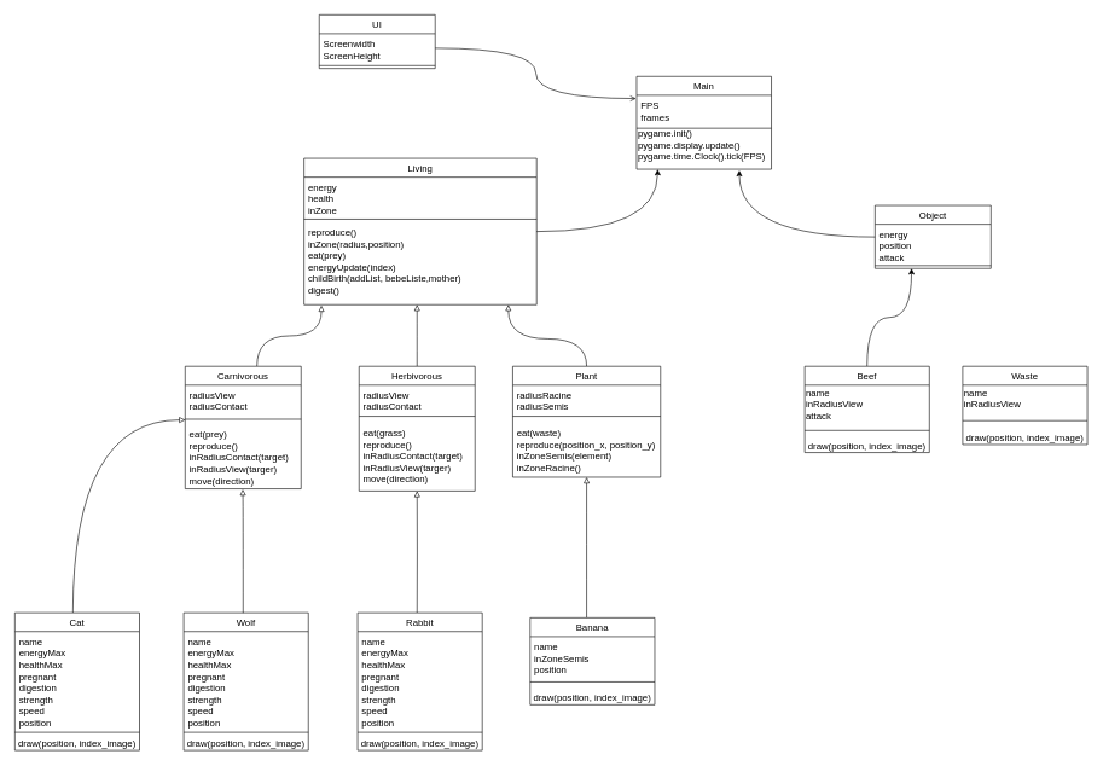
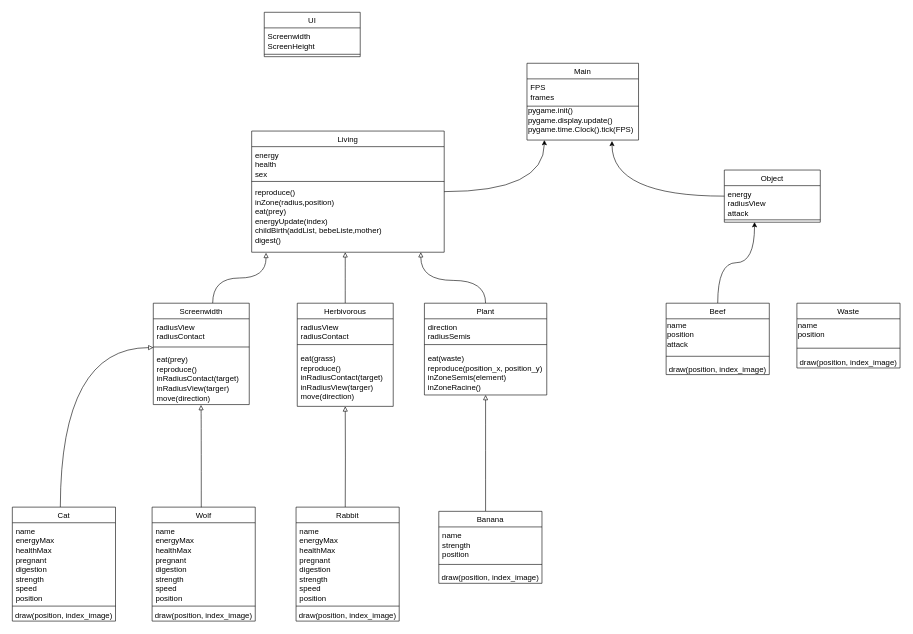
  <mxCell id="0" />
  <mxCell id="1" parent="0" />
  <mxCell id="2" value="" style="edgeStyle=orthogonalEdgeStyle;rounded=0;orthogonalLoop=1;jettySize=auto;fontSize=13;curved=1;fontStyle=0;labelBorderColor=none;" edge="1" parent="1" source="3" target="49"><mxGeometry relative="1" as="geometry"><mxPoint x="943" y="247" as="targetPoint" /><Array as="points"><mxPoint x="907" y="319" /></Array></mxGeometry></mxCell>
  <mxCell id="3" value="Living" style="swimlane;fontStyle=0;align=center;verticalAlign=top;childLayout=stackLayout;horizontal=1;startSize=26;horizontalStack=0;resizeParent=1;resizeParentMax=0;resizeLast=0;collapsible=1;marginBottom=0;rounded=0;labelBorderColor=none;fontSize=13;" parent="1" vertex="1"><mxGeometry x="419" y="218" width="321" height="202" as="geometry" /></mxCell>
- <mxCell id="4" value="energy&#10;health&#10;inZone" style="text;strokeColor=none;fillColor=none;align=left;verticalAlign=top;spacingLeft=4;spacingRight=4;overflow=hidden;rotatable=0;points=[[0,0.5],[1,0.5]];portConstraint=eastwest;rounded=0;fontStyle=0;labelBorderColor=none;fontSize=13;" parent="3" vertex="1"><mxGeometry y="26" width="321" height="54" as="geometry" /></mxCell>
+ <mxCell id="4" value="energy&#10;health&#10;sex" style="text;strokeColor=none;fillColor=none;align=left;verticalAlign=top;spacingLeft=4;spacingRight=4;overflow=hidden;rotatable=0;points=[[0,0.5],[1,0.5]];portConstraint=eastwest;rounded=0;fontStyle=0;labelBorderColor=none;fontSize=13;" parent="3" vertex="1"><mxGeometry y="26" width="321" height="54" as="geometry" /></mxCell>
  <mxCell id="5" value="" style="line;strokeWidth=1;fillColor=none;align=left;verticalAlign=middle;spacingTop=-1;spacingLeft=3;spacingRight=3;rotatable=0;labelPosition=right;points=[];portConstraint=eastwest;rounded=0;fontStyle=0;labelBorderColor=none;fontSize=13;" parent="3" vertex="1"><mxGeometry y="80" width="321" height="8" as="geometry" /></mxCell>
  <mxCell id="6" value="reproduce()&#10;inZone(radius,position)&#10;eat(prey)&#10;energyUpdate(index)&#10;childBirth(addList, bebeListe,mother)&#10;digest()&#10;" style="text;strokeColor=none;fillColor=none;align=left;verticalAlign=top;spacingLeft=4;spacingRight=4;overflow=hidden;rotatable=0;points=[[0,0.5],[1,0.5]];portConstraint=eastwest;rounded=0;fontStyle=0;labelBorderColor=none;fontSize=13;" parent="3" vertex="1"><mxGeometry y="88" width="321" height="114" as="geometry" /></mxCell>
  <mxCell id="7" value="" style="edgeStyle=orthogonalEdgeStyle;rounded=0;orthogonalLoop=1;jettySize=auto;entryX=0.762;entryY=1.03;entryDx=0;entryDy=0;entryPerimeter=0;fontSize=13;curved=1;fontStyle=0;labelBorderColor=none;" edge="1" parent="1" source="8" target="49"><mxGeometry relative="1" as="geometry" /></mxCell>
  <mxCell id="8" value="Object" style="swimlane;fontStyle=0;align=center;verticalAlign=top;childLayout=stackLayout;horizontal=1;startSize=26;horizontalStack=0;resizeParent=1;resizeParentMax=0;resizeLast=0;collapsible=1;marginBottom=0;rounded=0;labelBorderColor=none;fontSize=13;" parent="1" vertex="1"><mxGeometry x="1207" y="283" width="160" height="87" as="geometry" /></mxCell>
- <mxCell id="9" value="energy&#10;position&#10;attack" style="text;strokeColor=none;fillColor=none;align=left;verticalAlign=top;spacingLeft=4;spacingRight=4;overflow=hidden;rotatable=0;points=[[0,0.5],[1,0.5]];portConstraint=eastwest;rounded=0;fontStyle=0;labelBorderColor=none;fontSize=13;" parent="8" vertex="1"><mxGeometry y="26" width="160" height="53" as="geometry" /></mxCell>
+ <mxCell id="9" value="energy&#10;radiusView&#10;attack" style="text;strokeColor=none;fillColor=none;align=left;verticalAlign=top;spacingLeft=4;spacingRight=4;overflow=hidden;rotatable=0;points=[[0,0.5],[1,0.5]];portConstraint=eastwest;rounded=0;fontStyle=0;labelBorderColor=none;fontSize=13;" parent="8" vertex="1"><mxGeometry y="26" width="160" height="53" as="geometry" /></mxCell>
  <mxCell id="10" value="" style="line;strokeWidth=1;fillColor=none;align=left;verticalAlign=middle;spacingTop=-1;spacingLeft=3;spacingRight=3;rotatable=0;labelPosition=right;points=[];portConstraint=eastwest;rounded=0;fontStyle=0;labelBorderColor=none;fontSize=13;" parent="8" vertex="1"><mxGeometry y="79" width="160" height="8" as="geometry" /></mxCell>
  <mxCell id="11" value="" style="edgeStyle=orthogonalEdgeStyle;orthogonalLoop=1;jettySize=auto;rounded=0;endArrow=block;endFill=0;curved=1;fontStyle=0;labelBorderColor=none;fontSize=13;" parent="1" source="12" edge="1"><mxGeometry relative="1" as="geometry"><mxPoint x="443" y="421" as="targetPoint" /><Array as="points"><mxPoint x="354" y="463" /><mxPoint x="443" y="463" /></Array></mxGeometry></mxCell>
- <mxCell id="12" value="Carnivorous" style="swimlane;fontStyle=0;align=center;verticalAlign=top;childLayout=stackLayout;horizontal=1;startSize=26;horizontalStack=0;resizeParent=1;resizeParentMax=0;resizeLast=0;collapsible=1;marginBottom=0;rounded=0;labelBorderColor=none;fontSize=13;" parent="1" vertex="1"><mxGeometry x="255" y="505" width="160" height="169" as="geometry" /></mxCell>
+ <mxCell id="12" value="Screenwidth" style="swimlane;fontStyle=0;align=center;verticalAlign=top;childLayout=stackLayout;horizontal=1;startSize=26;horizontalStack=0;resizeParent=1;resizeParentMax=0;resizeLast=0;collapsible=1;marginBottom=0;rounded=0;labelBorderColor=none;fontSize=13;" parent="1" vertex="1"><mxGeometry x="255" y="505" width="160" height="169" as="geometry" /></mxCell>
  <mxCell id="13" value="radiusView&#10;radiusContact" style="text;strokeColor=none;fillColor=none;align=left;verticalAlign=top;spacingLeft=4;spacingRight=4;overflow=hidden;rotatable=0;points=[[0,0.5],[1,0.5]];portConstraint=eastwest;rounded=0;fontStyle=0;labelBorderColor=none;fontSize=13;" parent="12" vertex="1"><mxGeometry y="26" width="160" height="40" as="geometry" /></mxCell>
  <mxCell id="14" value="" style="line;strokeWidth=1;fillColor=none;align=left;verticalAlign=middle;spacingTop=-1;spacingLeft=3;spacingRight=3;rotatable=0;labelPosition=right;points=[];portConstraint=eastwest;rounded=0;fontStyle=0;labelBorderColor=none;fontSize=13;" parent="12" vertex="1"><mxGeometry y="66" width="160" height="14" as="geometry" /></mxCell>
  <mxCell id="15" value="eat(prey)&#10;reproduce()&#10;inRadiusContact(target)&#10;inRadiusView(targer)&#10;move(direction)" style="text;strokeColor=none;fillColor=none;align=left;verticalAlign=top;spacingLeft=4;spacingRight=4;overflow=hidden;rotatable=0;points=[[0,0.5],[1,0.5]];portConstraint=eastwest;rounded=0;fontStyle=0;labelBorderColor=none;fontSize=13;" parent="12" vertex="1"><mxGeometry y="80" width="160" height="89" as="geometry" /></mxCell>
  <mxCell id="16" value="" style="edgeStyle=orthogonalEdgeStyle;orthogonalLoop=1;jettySize=auto;rounded=0;endArrow=block;endFill=0;curved=1;fontStyle=0;labelBorderColor=none;fontSize=13;" parent="1" source="17" edge="1"><mxGeometry relative="1" as="geometry"><mxPoint x="575" y="420" as="targetPoint" /><Array as="points"><mxPoint x="575" y="460" /><mxPoint x="575" y="460" /></Array></mxGeometry></mxCell>
  <mxCell id="17" value="Herbivorous" style="swimlane;fontStyle=0;align=center;verticalAlign=top;childLayout=stackLayout;horizontal=1;startSize=26;horizontalStack=0;resizeParent=1;resizeParentMax=0;resizeLast=0;collapsible=1;marginBottom=0;rounded=0;labelBorderColor=none;fontSize=13;" parent="1" vertex="1"><mxGeometry x="495" y="505" width="160" height="172" as="geometry" /></mxCell>
  <mxCell id="18" value="radiusView&#10;radiusContact" style="text;strokeColor=none;fillColor=none;align=left;verticalAlign=top;spacingLeft=4;spacingRight=4;overflow=hidden;rotatable=0;points=[[0,0.5],[1,0.5]];portConstraint=eastwest;rounded=0;fontStyle=0;labelBorderColor=none;fontSize=13;" parent="17" vertex="1"><mxGeometry y="26" width="160" height="34" as="geometry" /></mxCell>
  <mxCell id="19" value="" style="line;strokeWidth=1;fillColor=none;align=left;verticalAlign=middle;spacingTop=-1;spacingLeft=3;spacingRight=3;rotatable=0;labelPosition=right;points=[];portConstraint=eastwest;rounded=0;fontStyle=0;labelBorderColor=none;fontSize=13;" parent="17" vertex="1"><mxGeometry y="60" width="160" height="18" as="geometry" /></mxCell>
  <mxCell id="20" value="eat(grass)&#10;reproduce()&#10;inRadiusContact(target)&#10;inRadiusView(targer)&#10;move(direction)" style="text;strokeColor=none;fillColor=none;align=left;verticalAlign=top;spacingLeft=4;spacingRight=4;overflow=hidden;rotatable=0;points=[[0,0.5],[1,0.5]];portConstraint=eastwest;rounded=0;fontStyle=0;labelBorderColor=none;fontSize=13;" parent="17" vertex="1"><mxGeometry y="78" width="160" height="94" as="geometry" /></mxCell>
  <mxCell id="21" value="" style="edgeStyle=orthogonalEdgeStyle;orthogonalLoop=1;jettySize=auto;rounded=0;endArrow=block;endFill=0;curved=1;fontStyle=0;labelBorderColor=none;fontSize=13;" parent="1" source="22" edge="1"><mxGeometry relative="1" as="geometry"><mxPoint x="701" y="420" as="targetPoint" /><Array as="points"><mxPoint x="809" y="467" /><mxPoint x="701" y="467" /></Array></mxGeometry></mxCell>
  <mxCell id="22" value="Plant" style="swimlane;fontStyle=0;align=center;verticalAlign=top;childLayout=stackLayout;horizontal=1;startSize=26;horizontalStack=0;resizeParent=1;resizeParentMax=0;resizeLast=0;collapsible=1;marginBottom=0;rounded=0;labelBorderColor=none;fontSize=13;" parent="1" vertex="1"><mxGeometry x="707" y="505" width="204" height="153" as="geometry" /></mxCell>
- <mxCell id="23" value="radiusRacine&#10;radiusSemis" style="text;strokeColor=none;fillColor=none;align=left;verticalAlign=top;spacingLeft=4;spacingRight=4;overflow=hidden;rotatable=0;points=[[0,0.5],[1,0.5]];portConstraint=eastwest;rounded=0;fontStyle=0;labelBorderColor=none;fontSize=13;" parent="22" vertex="1"><mxGeometry y="26" width="204" height="34" as="geometry" /></mxCell>
+ <mxCell id="23" value="direction&#10;radiusSemis" style="text;strokeColor=none;fillColor=none;align=left;verticalAlign=top;spacingLeft=4;spacingRight=4;overflow=hidden;rotatable=0;points=[[0,0.5],[1,0.5]];portConstraint=eastwest;rounded=0;fontStyle=0;labelBorderColor=none;fontSize=13;" parent="22" vertex="1"><mxGeometry y="26" width="204" height="34" as="geometry" /></mxCell>
  <mxCell id="24" value="" style="line;strokeWidth=1;fillColor=none;align=left;verticalAlign=middle;spacingTop=-1;spacingLeft=3;spacingRight=3;rotatable=0;labelPosition=right;points=[];portConstraint=eastwest;rounded=0;fontStyle=0;labelBorderColor=none;fontSize=13;" parent="22" vertex="1"><mxGeometry y="60" width="204" height="18" as="geometry" /></mxCell>
  <mxCell id="25" value="eat(waste)&#10;reproduce(position_x, position_y)&#10;inZoneSemis(element)&#10;inZoneRacine()" style="text;strokeColor=none;fillColor=none;align=left;verticalAlign=top;spacingLeft=4;spacingRight=4;overflow=hidden;rotatable=0;points=[[0,0.5],[1,0.5]];portConstraint=eastwest;rounded=0;fontStyle=0;labelBorderColor=none;fontSize=13;" parent="22" vertex="1"><mxGeometry y="78" width="204" height="75" as="geometry" /></mxCell>
  <mxCell id="26" value="" style="edgeStyle=orthogonalEdgeStyle;rounded=0;orthogonalLoop=1;jettySize=auto;fontSize=13;entryX=0.315;entryY=0.986;entryDx=0;entryDy=0;entryPerimeter=0;curved=1;fontStyle=0;labelBorderColor=none;" edge="1" parent="1" source="27" target="10"><mxGeometry relative="1" as="geometry" /></mxCell>
  <mxCell id="27" value="Beef" style="swimlane;fontStyle=0;align=center;verticalAlign=top;childLayout=stackLayout;horizontal=1;startSize=26;horizontalStack=0;resizeParent=1;resizeParentMax=0;resizeLast=0;collapsible=1;marginBottom=0;rounded=0;labelBorderColor=none;fontSize=13;" parent="1" vertex="1"><mxGeometry x="1110" y="505" width="172" height="119" as="geometry"><mxRectangle x="1220" y="580" width="70" height="26" as="alternateBounds" /></mxGeometry></mxCell>
- <mxCell id="28" value="name&#10;inRadiusView&#10;attack" style="text;align=left;verticalAlign=middle;resizable=0;points=[];autosize=1;strokeColor=none;fillColor=none;rounded=0;fontStyle=0;labelBorderColor=none;fontSize=13;" parent="27" vertex="1"><mxGeometry y="26" width="172" height="52" as="geometry" /></mxCell>
+ <mxCell id="28" value="name&#10;position&#10;attack" style="text;align=left;verticalAlign=middle;resizable=0;points=[];autosize=1;strokeColor=none;fillColor=none;rounded=0;fontStyle=0;labelBorderColor=none;fontSize=13;" parent="27" vertex="1"><mxGeometry y="26" width="172" height="52" as="geometry" /></mxCell>
  <mxCell id="29" value="" style="line;strokeWidth=1;fillColor=none;align=left;verticalAlign=middle;spacingTop=-1;spacingLeft=3;spacingRight=3;rotatable=0;labelPosition=right;points=[];portConstraint=eastwest;rounded=0;spacing=1;fontSize=13;fontStyle=0;labelBorderColor=none;" parent="27" vertex="1"><mxGeometry y="78" width="172" height="21" as="geometry" /></mxCell>
  <mxCell id="30" value="draw(position, index_image)" style="text;align=center;verticalAlign=middle;resizable=0;points=[];autosize=1;strokeColor=none;rounded=0;fontStyle=0;labelBorderColor=none;fontSize=13;" parent="27" vertex="1"><mxGeometry y="99" width="172" height="20" as="geometry" /></mxCell>
  <mxCell id="31" value="Waste" style="swimlane;fontStyle=0;align=center;verticalAlign=top;childLayout=stackLayout;horizontal=1;startSize=26;horizontalStack=0;resizeParent=1;resizeParentMax=0;resizeLast=0;collapsible=1;marginBottom=0;rounded=0;labelBorderColor=none;fontSize=13;" parent="1" vertex="1"><mxGeometry x="1328" y="505" width="172" height="108" as="geometry" /></mxCell>
- <mxCell id="32" value="name&#10;inRadiusView" style="text;align=left;verticalAlign=middle;resizable=0;points=[];autosize=1;strokeColor=none;fillColor=none;rounded=0;fontStyle=0;labelBorderColor=none;fontSize=13;" parent="31" vertex="1"><mxGeometry y="26" width="172" height="36" as="geometry" /></mxCell>
+ <mxCell id="32" value="name&#10;position" style="text;align=left;verticalAlign=middle;resizable=0;points=[];autosize=1;strokeColor=none;fillColor=none;rounded=0;fontStyle=0;labelBorderColor=none;fontSize=13;" parent="31" vertex="1"><mxGeometry y="26" width="172" height="36" as="geometry" /></mxCell>
  <mxCell id="33" value="" style="line;strokeWidth=1;fillColor=none;align=left;verticalAlign=middle;spacingTop=-1;spacingLeft=3;spacingRight=3;rotatable=0;labelPosition=right;points=[];portConstraint=eastwest;rounded=0;fontStyle=0;labelBorderColor=none;fontSize=13;" parent="31" vertex="1"><mxGeometry y="62" width="172" height="26" as="geometry" /></mxCell>
  <mxCell id="34" value="draw(position, index_image)" style="text;align=center;verticalAlign=middle;resizable=0;points=[];autosize=1;strokeColor=none;rounded=0;fontStyle=0;labelBorderColor=none;fontSize=13;" parent="31" vertex="1"><mxGeometry y="88" width="172" height="20" as="geometry" /></mxCell>
  <mxCell id="35" value="" style="edgeStyle=orthogonalEdgeStyle;orthogonalLoop=1;jettySize=auto;entryX=0.497;entryY=1.008;entryDx=0;entryDy=0;entryPerimeter=0;rounded=0;endArrow=block;endFill=0;curved=1;fontStyle=0;labelBorderColor=none;fontSize=13;" parent="1" target="15" edge="1"><mxGeometry relative="1" as="geometry"><Array as="points"><mxPoint x="335" y="698" /><mxPoint x="335" y="698" /></Array><mxPoint x="335" y="855" as="sourcePoint" /></mxGeometry></mxCell>
  <mxCell id="36" value="Wolf" style="swimlane;fontStyle=0;align=center;verticalAlign=top;childLayout=stackLayout;horizontal=1;startSize=26;horizontalStack=0;resizeParent=1;resizeParentMax=0;resizeLast=0;collapsible=1;marginBottom=0;rounded=0;labelBorderColor=none;fontSize=13;" parent="1" vertex="1"><mxGeometry x="253" y="845" width="172" height="190" as="geometry"><mxRectangle x="330" y="800" width="60" height="26" as="alternateBounds" /></mxGeometry></mxCell>
  <mxCell id="37" value="name&#10;energyMax&#10;healthMax&#10;pregnant&#10;digestion&#10;strength&#10;speed&#10;position&#10;attack" style="text;strokeColor=none;fillColor=none;align=left;verticalAlign=top;spacingLeft=4;spacingRight=4;overflow=hidden;rotatable=0;points=[[0,0.5],[1,0.5]];portConstraint=eastwest;rounded=0;fontStyle=0;labelBorderColor=none;fontSize=13;" parent="36" vertex="1"><mxGeometry y="26" width="172" height="134" as="geometry" /></mxCell>
  <mxCell id="38" value="" style="line;strokeWidth=1;fillColor=none;align=left;verticalAlign=middle;spacingTop=-1;spacingLeft=3;spacingRight=3;rotatable=0;labelPosition=right;points=[];portConstraint=eastwest;rounded=0;fontStyle=0;labelBorderColor=none;fontSize=13;" parent="36" vertex="1"><mxGeometry y="160" width="172" height="10" as="geometry" /></mxCell>
  <mxCell id="39" value="draw(position, index_image)" style="text;align=center;verticalAlign=middle;resizable=0;points=[];autosize=1;strokeColor=none;rounded=0;fontStyle=0;labelBorderColor=none;fontSize=13;" parent="36" vertex="1"><mxGeometry y="170" width="172" height="20" as="geometry" /></mxCell>
  <mxCell id="40" value="" style="edgeStyle=orthogonalEdgeStyle;orthogonalLoop=1;jettySize=auto;entryX=0.5;entryY=1;entryDx=0;entryDy=0;entryPerimeter=0;endArrow=block;endFill=0;curved=1;rounded=0;fontStyle=0;labelBorderColor=none;fontSize=13;" parent="1" target="20" edge="1"><mxGeometry relative="1" as="geometry"><mxPoint x="575" y="845" as="sourcePoint" /></mxGeometry></mxCell>
  <mxCell id="41" value="" style="edgeStyle=orthogonalEdgeStyle;orthogonalLoop=1;jettySize=auto;entryX=0.5;entryY=1;entryDx=0;entryDy=0;entryPerimeter=0;endArrow=block;endFill=0;curved=1;rounded=0;fontStyle=0;labelBorderColor=none;fontSize=13;" parent="1" source="42" target="25" edge="1"><mxGeometry relative="1" as="geometry"><Array as="points"><mxPoint x="809" y="743" /><mxPoint x="809" y="743" /></Array></mxGeometry></mxCell>
  <mxCell id="42" value="Banana" style="swimlane;fontStyle=0;align=center;verticalAlign=top;childLayout=stackLayout;horizontal=1;startSize=26;horizontalStack=0;resizeParent=1;resizeParentMax=0;resizeLast=0;collapsible=1;marginBottom=0;rounded=0;labelBorderColor=none;fontSize=13;" parent="1" vertex="1"><mxGeometry x="731" y="852" width="172" height="120" as="geometry" /></mxCell>
- <mxCell id="43" value="name&#10;inZoneSemis&#10;position" style="text;strokeColor=none;fillColor=none;align=left;verticalAlign=top;spacingLeft=4;spacingRight=4;overflow=hidden;rotatable=0;points=[[0,0.5],[1,0.5]];portConstraint=eastwest;rounded=0;fontStyle=0;labelBorderColor=none;fontSize=13;" parent="42" vertex="1"><mxGeometry y="26" width="172" height="51" as="geometry" /></mxCell>
+ <mxCell id="43" value="name&#10;strength&#10;position" style="text;strokeColor=none;fillColor=none;align=left;verticalAlign=top;spacingLeft=4;spacingRight=4;overflow=hidden;rotatable=0;points=[[0,0.5],[1,0.5]];portConstraint=eastwest;rounded=0;fontStyle=0;labelBorderColor=none;fontSize=13;" parent="42" vertex="1"><mxGeometry y="26" width="172" height="51" as="geometry" /></mxCell>
  <mxCell id="44" value="" style="line;strokeWidth=1;fillColor=none;align=left;verticalAlign=middle;spacingTop=-1;spacingLeft=3;spacingRight=3;rotatable=0;labelPosition=right;points=[];portConstraint=eastwest;rounded=0;fontStyle=0;labelBorderColor=none;fontSize=13;" parent="42" vertex="1"><mxGeometry y="77" width="172" height="23" as="geometry" /></mxCell>
  <mxCell id="45" value="draw(position, index_image)" style="text;align=center;verticalAlign=middle;resizable=0;points=[];autosize=1;strokeColor=none;rounded=0;fontStyle=0;labelBorderColor=none;fontSize=13;" parent="42" vertex="1"><mxGeometry y="100" width="172" height="20" as="geometry" /></mxCell>
  <mxCell id="46" value="Main" style="swimlane;fontStyle=0;align=center;verticalAlign=top;childLayout=stackLayout;horizontal=1;startSize=26;horizontalStack=0;resizeParent=1;resizeParentMax=0;resizeLast=0;collapsible=1;marginBottom=0;rounded=0;labelBorderColor=none;fontSize=13;" parent="1" vertex="1"><mxGeometry x="878" y="105" width="186" height="128" as="geometry" /></mxCell>
  <mxCell id="47" value="FPS&#10;frames" style="text;strokeColor=none;fillColor=none;align=left;verticalAlign=top;spacingLeft=4;spacingRight=4;overflow=hidden;rotatable=0;points=[[0,0.5],[1,0.5]];portConstraint=eastwest;rounded=0;fontStyle=0;labelBorderColor=none;fontSize=13;" parent="46" vertex="1"><mxGeometry y="26" width="186" height="41" as="geometry" /></mxCell>
  <mxCell id="48" value="" style="line;strokeWidth=1;fillColor=none;align=left;verticalAlign=middle;spacingTop=-1;spacingLeft=3;spacingRight=3;rotatable=0;labelPosition=right;points=[];portConstraint=eastwest;rounded=0;fontStyle=0;labelBorderColor=none;fontSize=13;" parent="46" vertex="1"><mxGeometry y="67" width="186" height="9" as="geometry" /></mxCell>
  <mxCell id="49" value="pygame.init()&#10;pygame.display.update()&#10;pygame.time.Clock().tick(FPS)&#10;" style="text;align=left;verticalAlign=middle;resizable=0;points=[];autosize=1;strokeColor=none;fillColor=none;fontSize=13;rounded=0;fontStyle=0;labelBorderColor=none;" vertex="1" parent="46"><mxGeometry y="76" width="186" height="52" as="geometry" /></mxCell>
  <mxCell id="50" value="UI" style="swimlane;fontStyle=0;align=center;verticalAlign=top;childLayout=stackLayout;horizontal=1;startSize=26;horizontalStack=0;resizeParent=1;resizeParentMax=0;resizeLast=0;collapsible=1;marginBottom=0;rounded=0;labelBorderColor=none;fontSize=13;" parent="1" vertex="1"><mxGeometry x="440" y="20" width="160" height="74" as="geometry" /></mxCell>
  <mxCell id="51" value="Screenwidth&#10;ScreenHeight" style="text;strokeColor=none;fillColor=none;align=left;verticalAlign=top;spacingLeft=4;spacingRight=4;overflow=hidden;rotatable=0;points=[[0,0.5],[1,0.5]];portConstraint=eastwest;rounded=0;fontStyle=0;labelBorderColor=none;fontSize=13;" parent="50" vertex="1"><mxGeometry y="26" width="160" height="40" as="geometry" /></mxCell>
  <mxCell id="52" value="" style="line;strokeWidth=1;fillColor=none;align=left;verticalAlign=middle;spacingTop=-1;spacingLeft=3;spacingRight=3;rotatable=0;labelPosition=right;points=[];portConstraint=eastwest;rounded=0;fontStyle=0;labelBorderColor=none;fontSize=13;" parent="50" vertex="1"><mxGeometry y="66" width="160" height="8" as="geometry" /></mxCell>
  <mxCell id="53" value="" style="edgeStyle=orthogonalEdgeStyle;exitX=0.5;exitY=0;exitDx=0;exitDy=0;entryX=0.001;entryY=0.575;entryDx=0;entryDy=0;entryPerimeter=0;endArrow=block;endFill=0;curved=1;rounded=0;fontStyle=0;labelBorderColor=none;fontSize=13;" parent="1" target="14" edge="1"><mxGeometry relative="1" as="geometry"><mxPoint x="114" y="649" as="targetPoint" /><mxPoint x="100" y="845" as="sourcePoint" /></mxGeometry></mxCell>
- <mxCell id="54" value="" style="edgeStyle=orthogonalEdgeStyle;endArrow=open;endFill=0;entryX=-0.004;entryY=0.109;entryDx=0;entryDy=0;entryPerimeter=0;curved=1;rounded=0;fontStyle=0;labelBorderColor=none;fontSize=13;" parent="1" source="51" target="47" edge="1"><mxGeometry relative="1" as="geometry"><mxPoint x="864" y="132" as="targetPoint" /></mxGeometry></mxCell>
  <mxCell id="55" value="Rabbit" style="swimlane;fontStyle=0;align=center;verticalAlign=top;childLayout=stackLayout;horizontal=1;startSize=26;horizontalStack=0;resizeParent=1;resizeParentMax=0;resizeLast=0;collapsible=1;marginBottom=0;rounded=0;labelBorderColor=none;fontSize=13;" vertex="1" parent="1"><mxGeometry x="493" y="845" width="172" height="190" as="geometry"><mxRectangle x="330" y="800" width="60" height="26" as="alternateBounds" /></mxGeometry></mxCell>
  <mxCell id="56" value="name&#10;energyMax&#10;healthMax&#10;pregnant&#10;digestion&#10;strength&#10;speed&#10;position&#10;attack" style="text;strokeColor=none;fillColor=none;align=left;verticalAlign=top;spacingLeft=4;spacingRight=4;overflow=hidden;rotatable=0;points=[[0,0.5],[1,0.5]];portConstraint=eastwest;rounded=0;fontStyle=0;labelBorderColor=none;fontSize=13;" vertex="1" parent="55"><mxGeometry y="26" width="172" height="134" as="geometry" /></mxCell>
  <mxCell id="57" value="" style="line;strokeWidth=1;fillColor=none;align=left;verticalAlign=middle;spacingTop=-1;spacingLeft=3;spacingRight=3;rotatable=0;labelPosition=right;points=[];portConstraint=eastwest;rounded=0;fontStyle=0;labelBorderColor=none;fontSize=13;" vertex="1" parent="55"><mxGeometry y="160" width="172" height="10" as="geometry" /></mxCell>
  <mxCell id="58" value="draw(position, index_image)" style="text;align=center;verticalAlign=middle;resizable=0;points=[];autosize=1;strokeColor=none;rounded=0;fontStyle=0;labelBorderColor=none;fontSize=13;" vertex="1" parent="55"><mxGeometry y="170" width="172" height="20" as="geometry" /></mxCell>
  <mxCell id="59" value="Cat" style="swimlane;fontStyle=0;align=center;verticalAlign=top;childLayout=stackLayout;horizontal=1;startSize=26;horizontalStack=0;resizeParent=1;resizeParentMax=0;resizeLast=0;collapsible=1;marginBottom=0;rounded=0;labelBorderColor=none;fontSize=13;" vertex="1" parent="1"><mxGeometry x="20" y="845" width="172" height="190" as="geometry"><mxRectangle x="330" y="800" width="60" height="26" as="alternateBounds" /></mxGeometry></mxCell>
  <mxCell id="60" value="name&#10;energyMax&#10;healthMax&#10;pregnant&#10;digestion&#10;strength&#10;speed&#10;position&#10;attack" style="text;strokeColor=none;fillColor=none;align=left;verticalAlign=top;spacingLeft=4;spacingRight=4;overflow=hidden;rotatable=0;points=[[0,0.5],[1,0.5]];portConstraint=eastwest;rounded=0;fontStyle=0;labelBorderColor=none;fontSize=13;" vertex="1" parent="59"><mxGeometry y="26" width="172" height="134" as="geometry" /></mxCell>
  <mxCell id="61" value="" style="line;strokeWidth=1;fillColor=none;align=left;verticalAlign=middle;spacingTop=-1;spacingLeft=3;spacingRight=3;rotatable=0;labelPosition=right;points=[];portConstraint=eastwest;rounded=0;fontStyle=0;labelBorderColor=none;fontSize=13;" vertex="1" parent="59"><mxGeometry y="160" width="172" height="10" as="geometry" /></mxCell>
  <mxCell id="62" value="draw(position, index_image)" style="text;align=center;verticalAlign=middle;resizable=0;points=[];autosize=1;strokeColor=none;rounded=0;fontStyle=0;labelBorderColor=none;fontSize=13;" vertex="1" parent="59"><mxGeometry y="170" width="172" height="20" as="geometry" /></mxCell>
